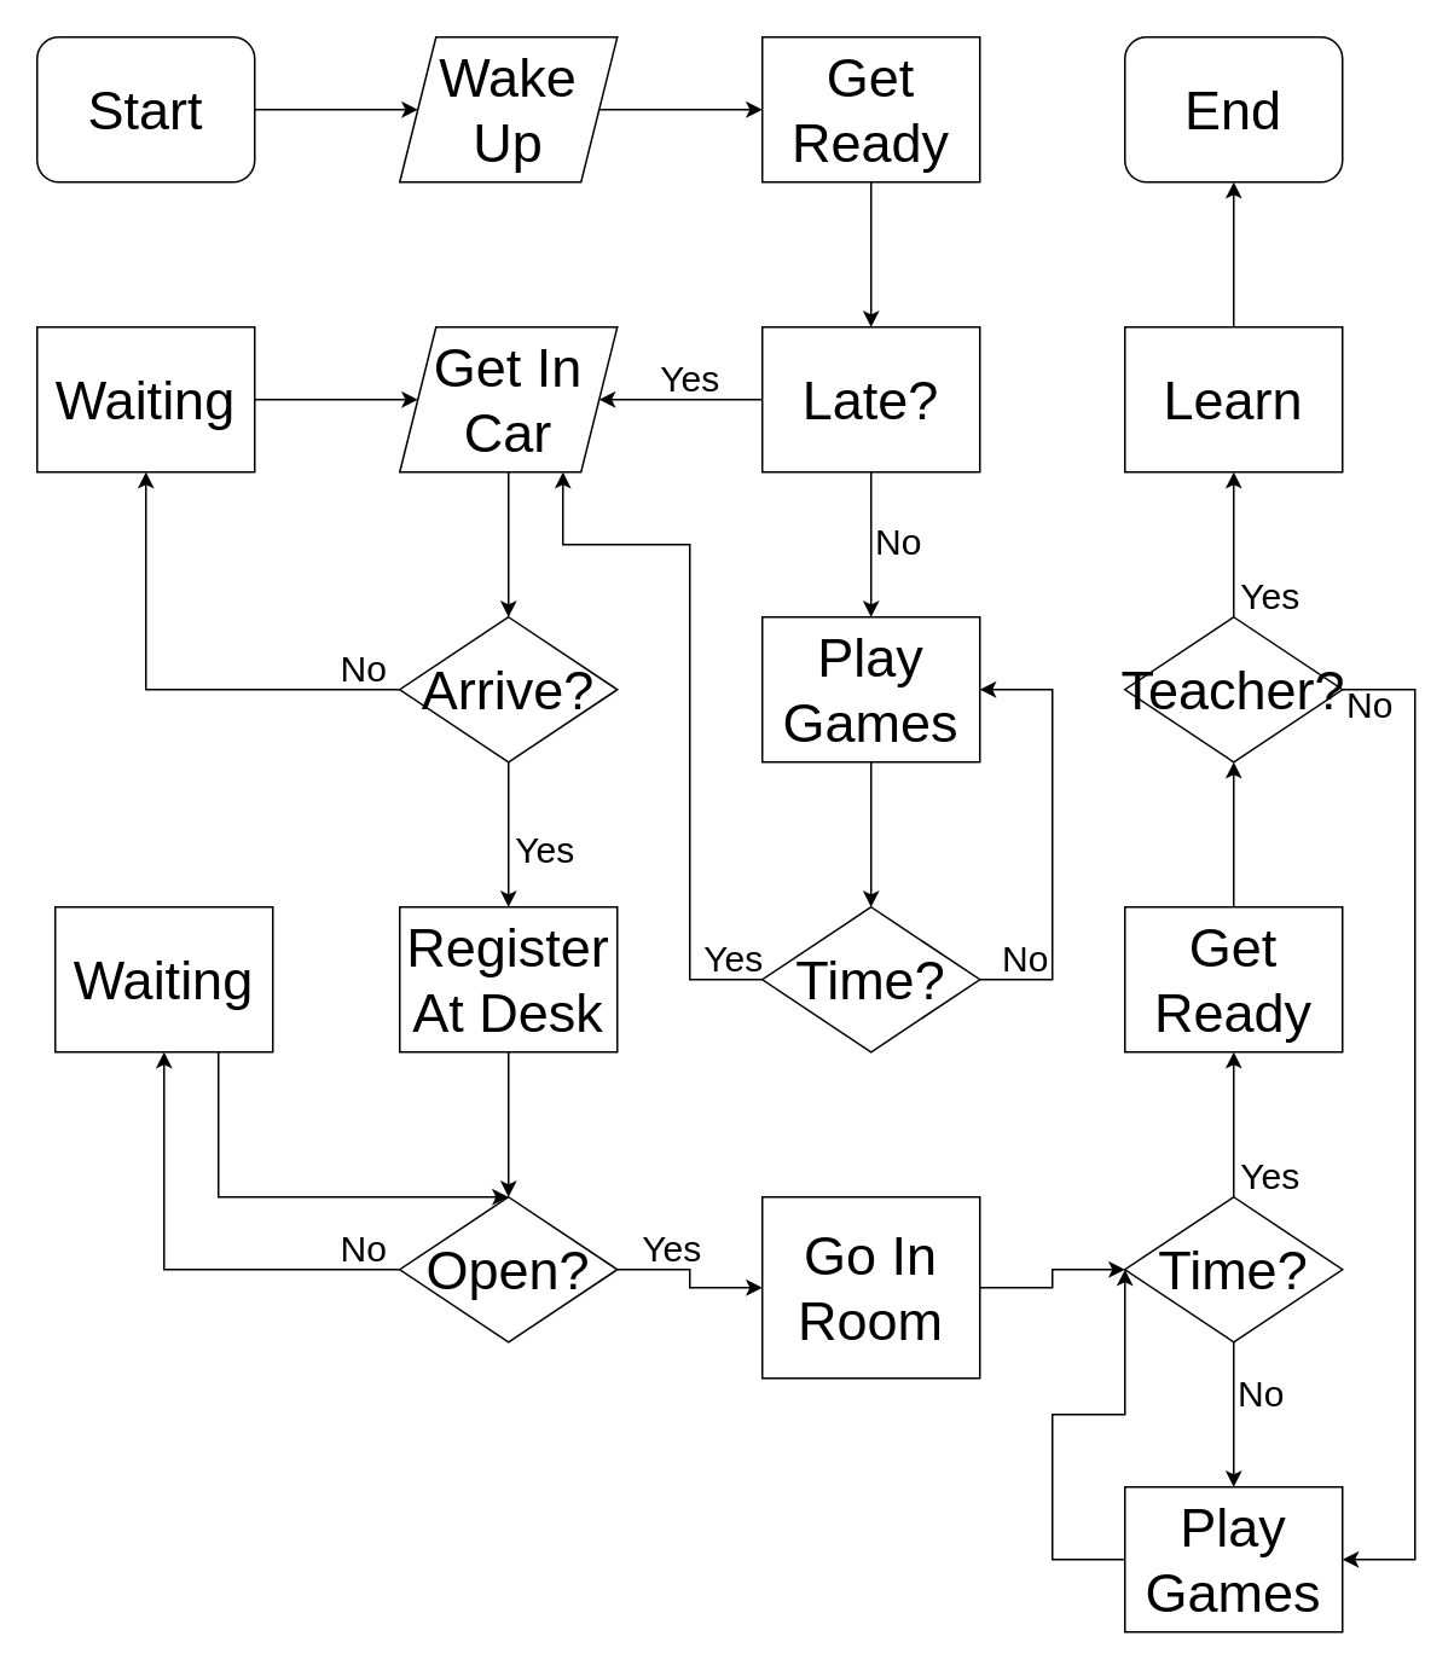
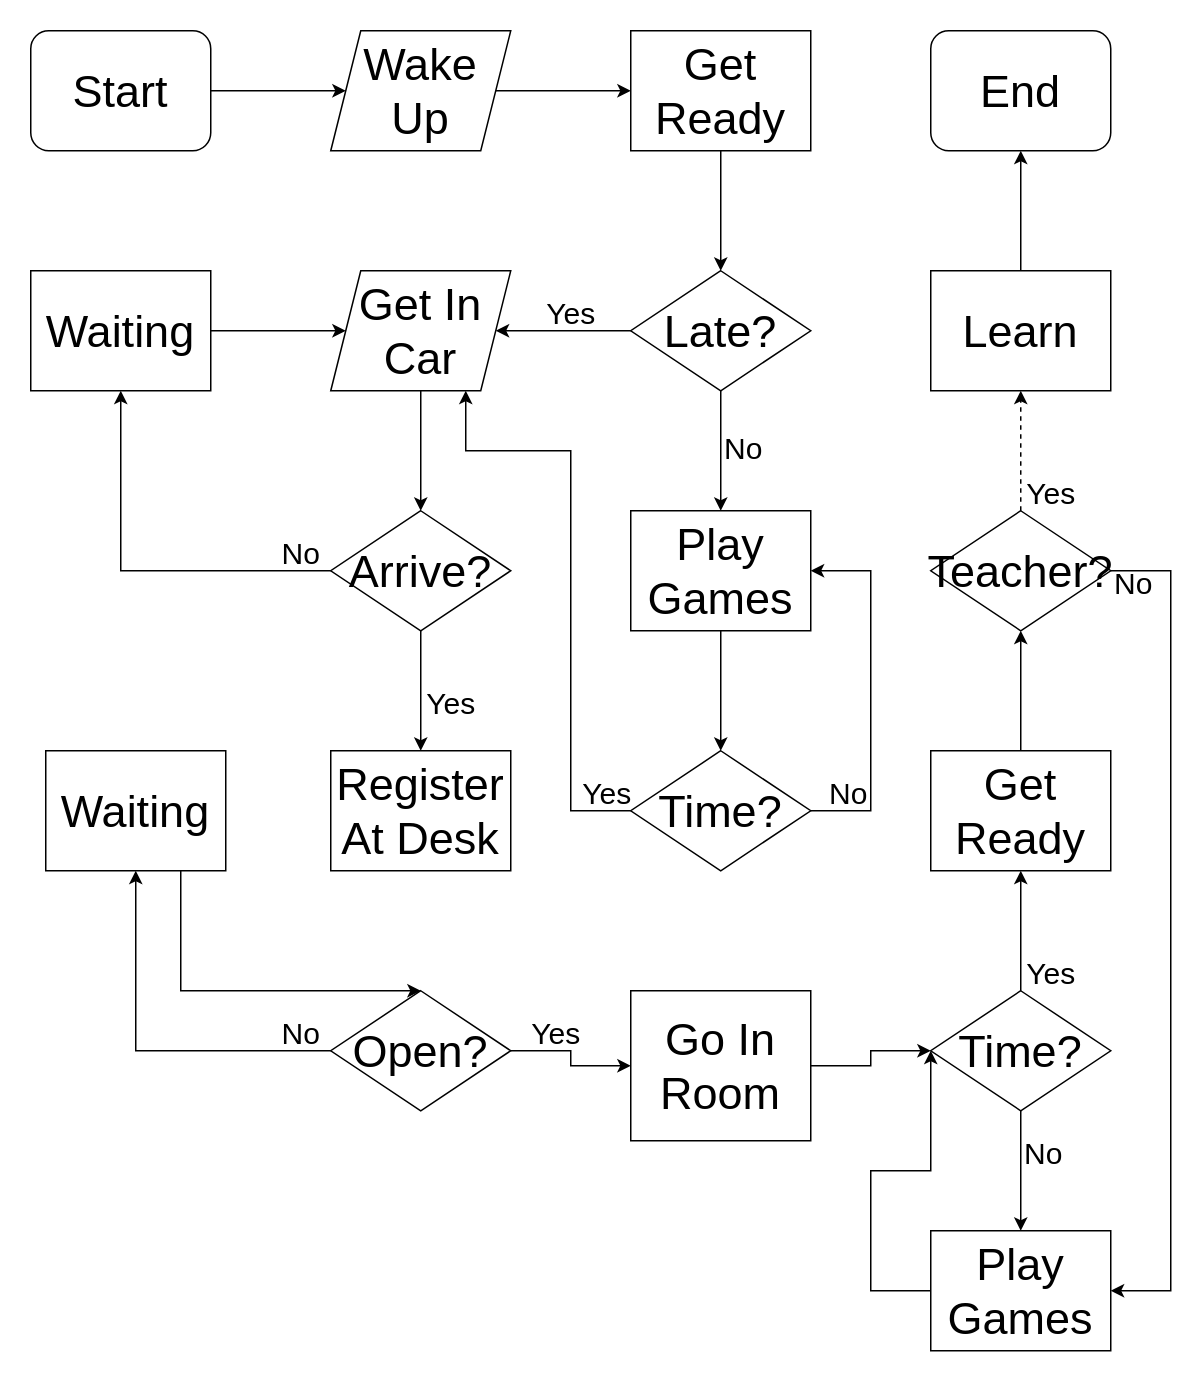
  <mxCell id="0" />
  <mxCell id="1" parent="0" />
  <mxCell id="2" value="Start" style="rounded=1;whiteSpace=wrap;html=1;fontSize=30;" vertex="1" parent="1"><mxGeometry x="20" y="20" width="120" height="80" as="geometry" /></mxCell>
  <mxCell id="3" value="" style="endArrow=classic;html=1;rounded=0;fontSize=30;exitX=1;exitY=0.5;exitDx=0;exitDy=0;entryX=0;entryY=0.5;entryDx=0;entryDy=0;" edge="1" parent="1" source="2" target="5"><mxGeometry width="50" height="50" relative="1" as="geometry"><mxPoint x="140" y="70" as="sourcePoint" /><mxPoint x="220" y="60" as="targetPoint" /></mxGeometry></mxCell>
  <mxCell id="4" value="" style="edgeStyle=orthogonalEdgeStyle;rounded=0;orthogonalLoop=1;jettySize=auto;html=1;fontSize=30;" edge="1" parent="1" source="5" target="7"><mxGeometry relative="1" as="geometry" /></mxCell>
  <mxCell id="5" value="Wake Up" style="shape=parallelogram;perimeter=parallelogramPerimeter;whiteSpace=wrap;html=1;fixedSize=1;fontSize=30;" vertex="1" parent="1"><mxGeometry x="220" y="20" width="120" height="80" as="geometry" /></mxCell>
  <mxCell id="6" value="" style="edgeStyle=orthogonalEdgeStyle;rounded=0;orthogonalLoop=1;jettySize=auto;html=1;fontSize=30;" edge="1" parent="1" source="7" target="10"><mxGeometry relative="1" as="geometry" /></mxCell>
  <mxCell id="7" value="Get Ready" style="whiteSpace=wrap;html=1;fontSize=30;" vertex="1" parent="1"><mxGeometry x="420" y="20" width="120" height="80" as="geometry" /></mxCell>
  <mxCell id="8" value="" style="edgeStyle=orthogonalEdgeStyle;rounded=0;orthogonalLoop=1;jettySize=auto;html=1;fontSize=30;entryX=1;entryY=0.5;entryDx=0;entryDy=0;" edge="1" parent="1" source="10" target="13"><mxGeometry relative="1" as="geometry"><mxPoint x="340" y="220" as="targetPoint" /></mxGeometry></mxCell>
  <mxCell id="9" value="" style="edgeStyle=orthogonalEdgeStyle;rounded=0;orthogonalLoop=1;jettySize=auto;html=1;fontSize=20;" edge="1" parent="1" source="10"><mxGeometry relative="1" as="geometry"><mxPoint x="480" y="340" as="targetPoint" /></mxGeometry></mxCell>
- <mxCell id="10" value="Late?" style="whiteSpace=wrap;html=1;fontSize=30;rounded=0;" vertex="1" parent="1"><mxGeometry x="420" y="180" width="120" height="80" as="geometry" /></mxCell>
+ <mxCell id="10" value="Late?" style="rhombus;whiteSpace=wrap;html=1;fontSize=30;" vertex="1" parent="1"><mxGeometry x="420" y="180" width="120" height="80" as="geometry" /></mxCell>
  <mxCell id="11" value="&lt;font style=&quot;font-size: 20px;&quot;&gt;Yes&lt;/font&gt;" style="text;html=1;align=center;verticalAlign=middle;resizable=0;points=[];autosize=1;strokeColor=none;fillColor=none;fontSize=30;" vertex="1" parent="1"><mxGeometry x="350" y="180" width="60" height="50" as="geometry" /></mxCell>
  <mxCell id="12" value="" style="edgeStyle=orthogonalEdgeStyle;rounded=0;orthogonalLoop=1;jettySize=auto;html=1;fontSize=20;" edge="1" parent="1" source="13" target="18"><mxGeometry relative="1" as="geometry" /></mxCell>
  <mxCell id="13" value="Get In Car" style="shape=parallelogram;perimeter=parallelogramPerimeter;whiteSpace=wrap;html=1;fixedSize=1;fontSize=30;" vertex="1" parent="1"><mxGeometry x="220" y="180" width="120" height="80" as="geometry" /></mxCell>
  <mxCell id="14" value="Waiting" style="whiteSpace=wrap;html=1;fontSize=30;" vertex="1" parent="1"><mxGeometry x="20" y="180" width="120" height="80" as="geometry" /></mxCell>
  <mxCell id="15" value="" style="endArrow=classic;html=1;rounded=0;fontSize=20;exitX=1;exitY=0.5;exitDx=0;exitDy=0;entryX=0;entryY=0.5;entryDx=0;entryDy=0;" edge="1" parent="1" source="14" target="13"><mxGeometry width="50" height="50" relative="1" as="geometry"><mxPoint x="180" y="450" as="sourcePoint" /><mxPoint x="230" y="400" as="targetPoint" /></mxGeometry></mxCell>
  <mxCell id="16" value="" style="edgeStyle=orthogonalEdgeStyle;rounded=0;orthogonalLoop=1;jettySize=auto;html=1;fontSize=20;entryX=0.5;entryY=1;entryDx=0;entryDy=0;" edge="1" parent="1" source="18" target="14"><mxGeometry relative="1" as="geometry"><mxPoint x="140" y="380" as="targetPoint" /></mxGeometry></mxCell>
  <mxCell id="17" value="" style="edgeStyle=orthogonalEdgeStyle;rounded=0;orthogonalLoop=1;jettySize=auto;html=1;fontSize=20;" edge="1" parent="1" source="18" target="29"><mxGeometry relative="1" as="geometry" /></mxCell>
  <mxCell id="18" value="Arrive?" style="rhombus;whiteSpace=wrap;html=1;fontSize=30;" vertex="1" parent="1"><mxGeometry x="220" y="340" width="120" height="80" as="geometry" /></mxCell>
  <mxCell id="19" value="&lt;font style=&quot;font-size: 20px;&quot;&gt;No&lt;/font&gt;" style="text;html=1;align=center;verticalAlign=middle;resizable=0;points=[];autosize=1;strokeColor=none;fillColor=none;fontSize=30;" vertex="1" parent="1"><mxGeometry x="175" y="340" width="50" height="50" as="geometry" /></mxCell>
  <mxCell id="20" value="&lt;font style=&quot;font-size: 20px;&quot;&gt;No&lt;/font&gt;" style="text;html=1;align=center;verticalAlign=middle;resizable=0;points=[];autosize=1;strokeColor=none;fillColor=none;fontSize=30;" vertex="1" parent="1"><mxGeometry x="470" y="270" width="50" height="50" as="geometry" /></mxCell>
  <mxCell id="21" value="" style="edgeStyle=orthogonalEdgeStyle;rounded=0;orthogonalLoop=1;jettySize=auto;html=1;fontSize=20;" edge="1" parent="1" source="22" target="23"><mxGeometry relative="1" as="geometry" /></mxCell>
  <mxCell id="22" value="Play Games" style="whiteSpace=wrap;html=1;fontSize=30;" vertex="1" parent="1"><mxGeometry x="420" y="340" width="120" height="80" as="geometry" /></mxCell>
  <mxCell id="23" value="Time?" style="rhombus;whiteSpace=wrap;html=1;fontSize=30;" vertex="1" parent="1"><mxGeometry x="420" y="500" width="120" height="80" as="geometry" /></mxCell>
  <mxCell id="24" value="" style="endArrow=classic;html=1;rounded=0;fontSize=20;exitX=1;exitY=0.5;exitDx=0;exitDy=0;entryX=1;entryY=0.5;entryDx=0;entryDy=0;" edge="1" parent="1" source="23" target="22"><mxGeometry width="50" height="50" relative="1" as="geometry"><mxPoint x="370" y="380" as="sourcePoint" /><mxPoint x="420" y="330" as="targetPoint" /><Array as="points"><mxPoint x="580" y="540" /><mxPoint x="580" y="380" /></Array></mxGeometry></mxCell>
  <mxCell id="25" value="&lt;font style=&quot;font-size: 20px;&quot;&gt;No&lt;/font&gt;" style="text;html=1;align=center;verticalAlign=middle;resizable=0;points=[];autosize=1;strokeColor=none;fillColor=none;fontSize=30;" vertex="1" parent="1"><mxGeometry x="540" y="500" width="50" height="50" as="geometry" /></mxCell>
  <mxCell id="26" value="" style="endArrow=classic;html=1;rounded=0;fontSize=20;entryX=0.75;entryY=1;entryDx=0;entryDy=0;" edge="1" parent="1" target="13"><mxGeometry width="50" height="50" relative="1" as="geometry"><mxPoint x="420" y="540" as="sourcePoint" /><mxPoint x="360" y="280" as="targetPoint" /><Array as="points"><mxPoint x="380" y="540" /><mxPoint x="380" y="300" /><mxPoint x="310" y="300" /></Array></mxGeometry></mxCell>
  <mxCell id="27" value="&lt;font style=&quot;font-size: 20px;&quot;&gt;Yes&lt;/font&gt;" style="text;html=1;align=center;verticalAlign=middle;resizable=0;points=[];autosize=1;strokeColor=none;fillColor=none;fontSize=30;" vertex="1" parent="1"><mxGeometry x="374" y="500" width="60" height="50" as="geometry" /></mxCell>
- <mxCell id="28" value="" style="edgeStyle=orthogonalEdgeStyle;rounded=0;orthogonalLoop=1;jettySize=auto;html=1;fontSize=20;" edge="1" parent="1" source="29" target="33"><mxGeometry relative="1" as="geometry" /></mxCell>
  <mxCell id="29" value="Register At Desk" style="whiteSpace=wrap;html=1;fontSize=30;" vertex="1" parent="1"><mxGeometry x="220" y="500" width="120" height="80" as="geometry" /></mxCell>
  <mxCell id="30" value="&lt;font style=&quot;font-size: 20px;&quot;&gt;Yes&lt;/font&gt;" style="text;html=1;align=center;verticalAlign=middle;resizable=0;points=[];autosize=1;strokeColor=none;fillColor=none;fontSize=30;" vertex="1" parent="1"><mxGeometry x="270" y="440" width="60" height="50" as="geometry" /></mxCell>
  <mxCell id="31" value="" style="edgeStyle=orthogonalEdgeStyle;rounded=0;orthogonalLoop=1;jettySize=auto;html=1;fontSize=20;" edge="1" parent="1" source="33" target="34"><mxGeometry relative="1" as="geometry" /></mxCell>
  <mxCell id="32" value="" style="edgeStyle=orthogonalEdgeStyle;rounded=0;orthogonalLoop=1;jettySize=auto;html=1;fontSize=20;" edge="1" parent="1" source="33" target="38"><mxGeometry relative="1" as="geometry" /></mxCell>
  <mxCell id="33" value="Open?" style="rhombus;whiteSpace=wrap;html=1;fontSize=30;" vertex="1" parent="1"><mxGeometry x="220" y="660" width="120" height="80" as="geometry" /></mxCell>
  <mxCell id="34" value="Waiting" style="whiteSpace=wrap;html=1;fontSize=30;" vertex="1" parent="1"><mxGeometry x="30" y="500" width="120" height="80" as="geometry" /></mxCell>
  <mxCell id="35" value="&lt;font style=&quot;font-size: 20px;&quot;&gt;No&lt;/font&gt;" style="text;html=1;align=center;verticalAlign=middle;resizable=0;points=[];autosize=1;strokeColor=none;fillColor=none;fontSize=30;" vertex="1" parent="1"><mxGeometry x="175" y="660" width="50" height="50" as="geometry" /></mxCell>
  <mxCell id="36" value="" style="endArrow=classic;html=1;rounded=0;fontSize=20;exitX=0.75;exitY=1;exitDx=0;exitDy=0;entryX=0.5;entryY=0;entryDx=0;entryDy=0;" edge="1" parent="1" source="34" target="33"><mxGeometry width="50" height="50" relative="1" as="geometry"><mxPoint x="150" y="650" as="sourcePoint" /><mxPoint x="200" y="600" as="targetPoint" /><Array as="points"><mxPoint x="120" y="660" /></Array></mxGeometry></mxCell>
  <mxCell id="37" value="" style="edgeStyle=orthogonalEdgeStyle;rounded=0;orthogonalLoop=1;jettySize=auto;html=1;fontSize=20;" edge="1" parent="1" source="38" target="42"><mxGeometry relative="1" as="geometry" /></mxCell>
  <mxCell id="38" value="Go In Room" style="whiteSpace=wrap;html=1;fontSize=30;" vertex="1" parent="1"><mxGeometry x="420" y="660" width="120" height="100" as="geometry" /></mxCell>
  <mxCell id="39" value="&lt;font style=&quot;font-size: 20px;&quot;&gt;Yes&lt;/font&gt;" style="text;html=1;align=center;verticalAlign=middle;resizable=0;points=[];autosize=1;strokeColor=none;fillColor=none;fontSize=30;" vertex="1" parent="1"><mxGeometry x="340" y="660" width="60" height="50" as="geometry" /></mxCell>
  <mxCell id="40" value="" style="edgeStyle=orthogonalEdgeStyle;rounded=0;orthogonalLoop=1;jettySize=auto;html=1;fontSize=20;" edge="1" parent="1" source="42"><mxGeometry relative="1" as="geometry"><mxPoint x="680" y="820" as="targetPoint" /></mxGeometry></mxCell>
  <mxCell id="41" value="" style="edgeStyle=orthogonalEdgeStyle;rounded=0;orthogonalLoop=1;jettySize=auto;html=1;fontSize=20;" edge="1" parent="1" source="42" target="45"><mxGeometry relative="1" as="geometry" /></mxCell>
  <mxCell id="42" value="Time?" style="rhombus;whiteSpace=wrap;html=1;fontSize=30;" vertex="1" parent="1"><mxGeometry x="620" y="660" width="120" height="80" as="geometry" /></mxCell>
  <mxCell id="43" value="&lt;font style=&quot;font-size: 20px;&quot;&gt;No&lt;/font&gt;" style="text;html=1;align=center;verticalAlign=middle;resizable=0;points=[];autosize=1;strokeColor=none;fillColor=none;fontSize=30;" vertex="1" parent="1"><mxGeometry x="670" y="740" width="50" height="50" as="geometry" /></mxCell>
  <mxCell id="44" value="" style="edgeStyle=orthogonalEdgeStyle;rounded=0;orthogonalLoop=1;jettySize=auto;html=1;fontSize=20;" edge="1" parent="1" source="45" target="49"><mxGeometry relative="1" as="geometry" /></mxCell>
  <mxCell id="45" value="Get Ready" style="whiteSpace=wrap;html=1;fontSize=30;" vertex="1" parent="1"><mxGeometry x="620" y="500" width="120" height="80" as="geometry" /></mxCell>
  <mxCell id="46" value="&lt;font style=&quot;font-size: 20px;&quot;&gt;Yes&lt;/font&gt;" style="text;html=1;align=center;verticalAlign=middle;resizable=0;points=[];autosize=1;strokeColor=none;fillColor=none;fontSize=30;" vertex="1" parent="1"><mxGeometry x="670" y="620" width="60" height="50" as="geometry" /></mxCell>
  <mxCell id="47" value="" style="endArrow=classic;html=1;rounded=0;fontSize=20;exitX=0;exitY=0.5;exitDx=0;exitDy=0;entryX=0;entryY=0.5;entryDx=0;entryDy=0;" edge="1" parent="1" target="42"><mxGeometry width="50" height="50" relative="1" as="geometry"><mxPoint x="620" y="860" as="sourcePoint" /><mxPoint x="420" y="860" as="targetPoint" /><Array as="points"><mxPoint x="580" y="860" /><mxPoint x="580" y="780" /><mxPoint x="620" y="780" /></Array></mxGeometry></mxCell>
- <mxCell id="48" value="" style="edgeStyle=orthogonalEdgeStyle;rounded=0;orthogonalLoop=1;jettySize=auto;html=1;fontSize=20;" edge="1" parent="1" source="49" target="51"><mxGeometry relative="1" as="geometry" /></mxCell>
+ <mxCell id="48" value="" style="edgeStyle=orthogonalEdgeStyle;rounded=0;orthogonalLoop=1;jettySize=auto;html=1;fontSize=20;dashed=1;" edge="1" parent="1" source="49" target="51"><mxGeometry relative="1" as="geometry" /></mxCell>
  <mxCell id="49" value="Teacher?" style="rhombus;whiteSpace=wrap;html=1;fontSize=30;" vertex="1" parent="1"><mxGeometry x="620" y="340" width="120" height="80" as="geometry" /></mxCell>
  <mxCell id="50" value="" style="edgeStyle=orthogonalEdgeStyle;rounded=0;orthogonalLoop=1;jettySize=auto;html=1;fontSize=20;" edge="1" parent="1" source="51" target="52"><mxGeometry relative="1" as="geometry" /></mxCell>
  <mxCell id="51" value="Learn" style="whiteSpace=wrap;html=1;fontSize=30;" vertex="1" parent="1"><mxGeometry x="620" y="180" width="120" height="80" as="geometry" /></mxCell>
  <mxCell id="52" value="End" style="rounded=1;whiteSpace=wrap;html=1;fontSize=30;" vertex="1" parent="1"><mxGeometry x="620" y="20" width="120" height="80" as="geometry" /></mxCell>
  <mxCell id="53" value="" style="endArrow=classic;html=1;rounded=0;fontSize=20;exitX=1;exitY=0.5;exitDx=0;exitDy=0;entryX=1;entryY=0.5;entryDx=0;entryDy=0;" edge="1" parent="1" source="49"><mxGeometry width="50" height="50" relative="1" as="geometry"><mxPoint x="760" y="630" as="sourcePoint" /><mxPoint x="740" y="860" as="targetPoint" /><Array as="points"><mxPoint x="780" y="380" /><mxPoint x="780" y="860" /></Array></mxGeometry></mxCell>
  <mxCell id="54" value="&lt;font style=&quot;font-size: 20px;&quot;&gt;No&lt;/font&gt;" style="text;html=1;align=center;verticalAlign=middle;resizable=0;points=[];autosize=1;strokeColor=none;fillColor=none;fontSize=30;" vertex="1" parent="1"><mxGeometry x="730" y="360" width="50" height="50" as="geometry" /></mxCell>
  <mxCell id="55" value="&lt;font style=&quot;font-size: 20px;&quot;&gt;Yes&lt;/font&gt;" style="text;html=1;align=center;verticalAlign=middle;resizable=0;points=[];autosize=1;strokeColor=none;fillColor=none;fontSize=30;" vertex="1" parent="1"><mxGeometry x="670" y="300" width="60" height="50" as="geometry" /></mxCell>
  <mxCell id="56" value="Play Games" style="rounded=0;whiteSpace=wrap;html=1;fontSize=30;" vertex="1" parent="1"><mxGeometry x="620" y="820" width="120" height="80" as="geometry" /></mxCell>
